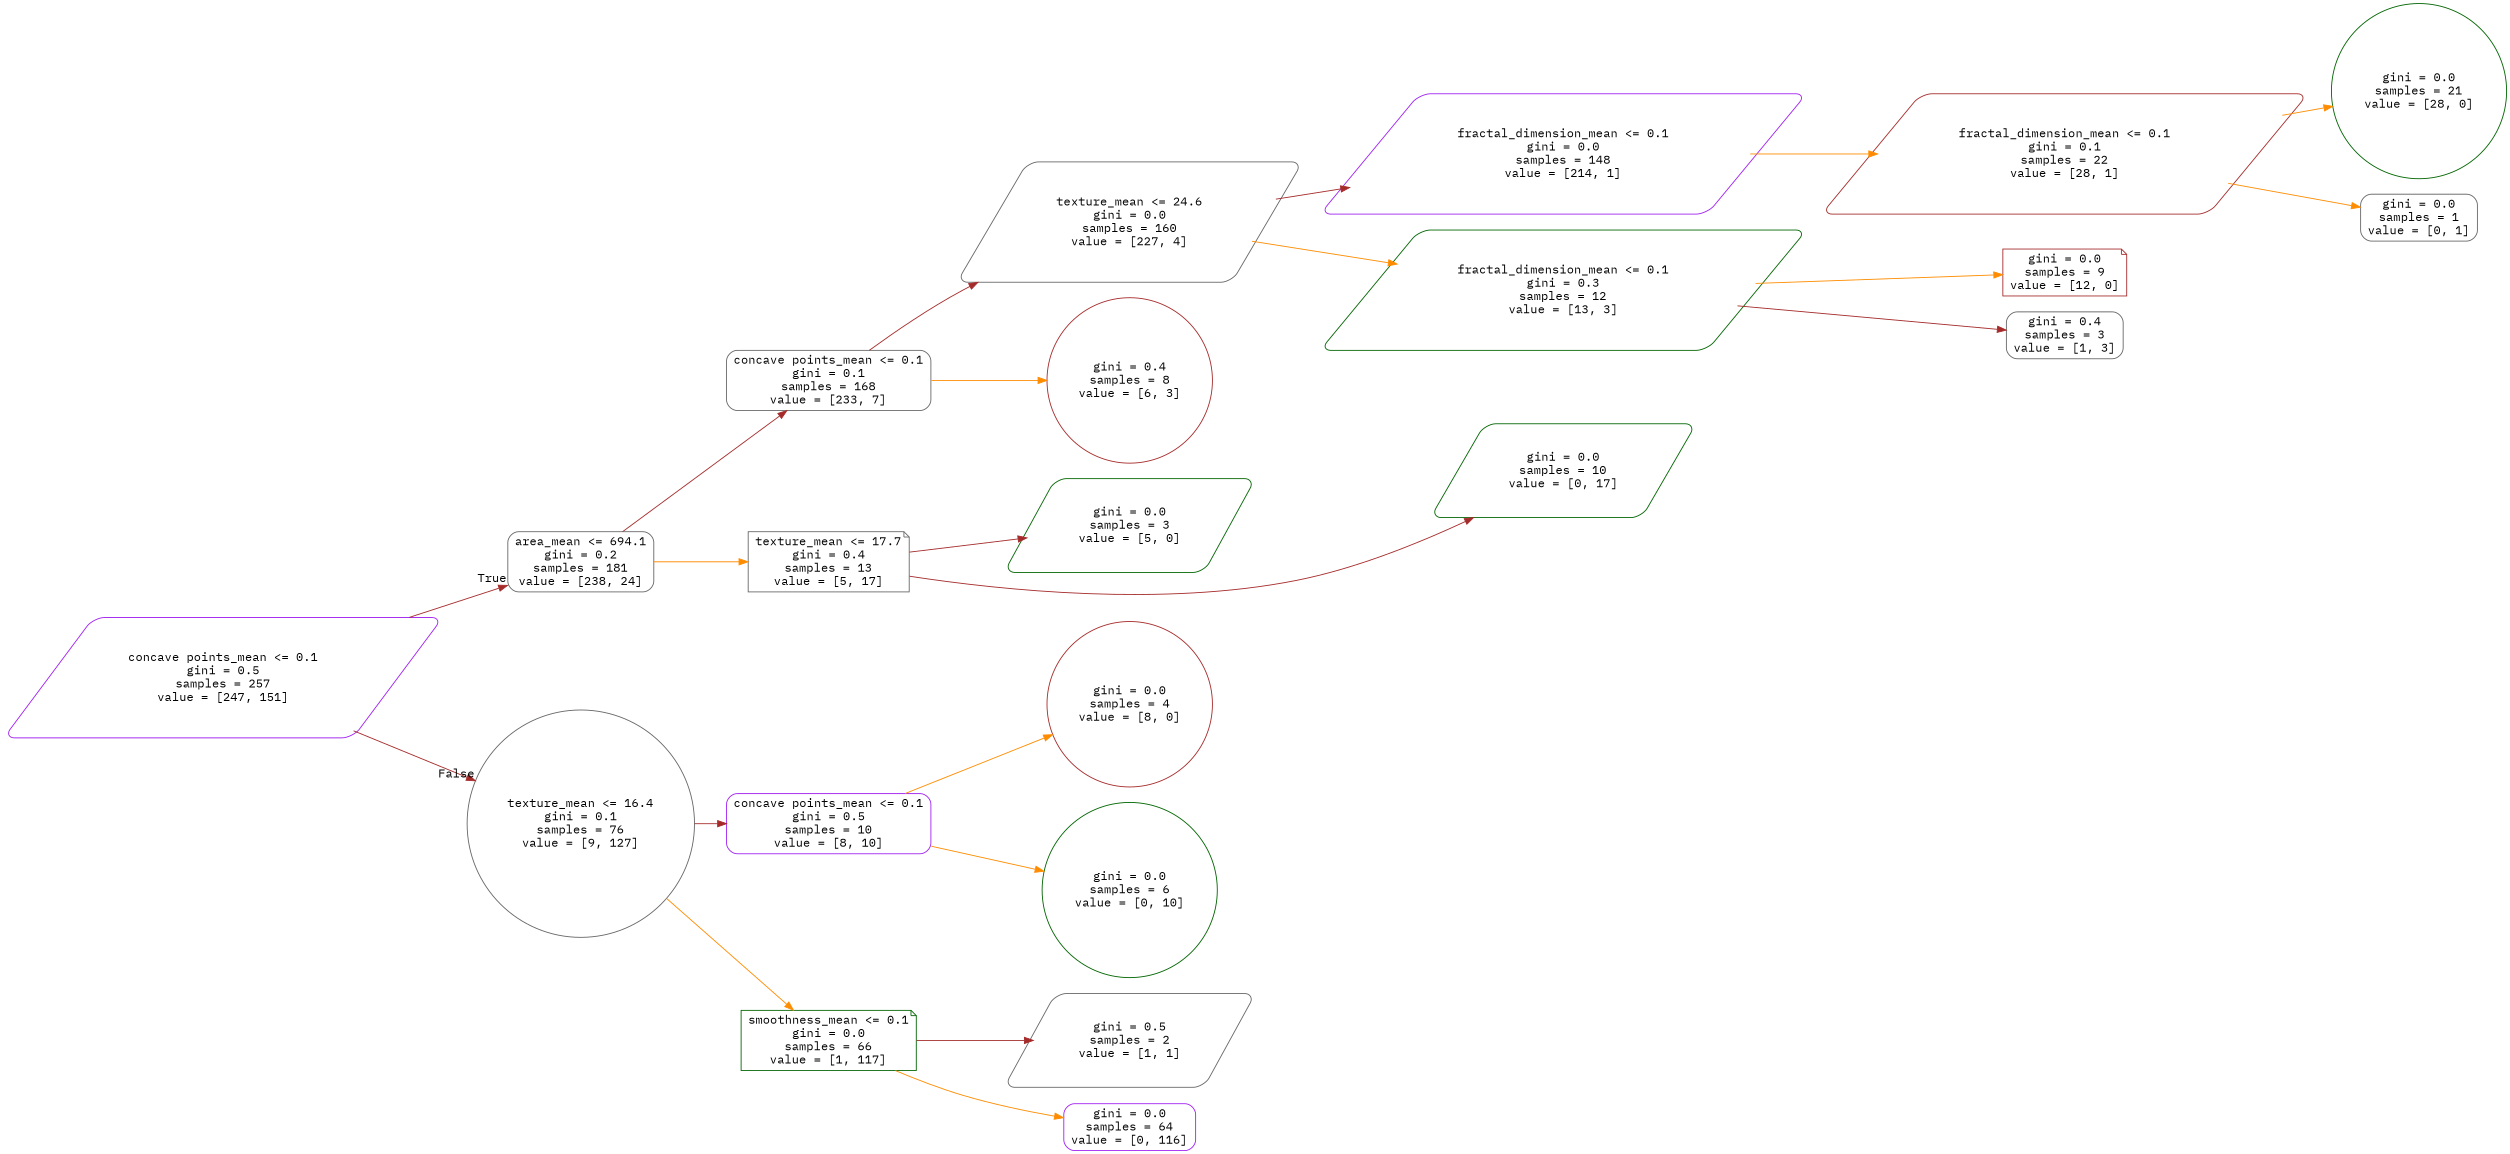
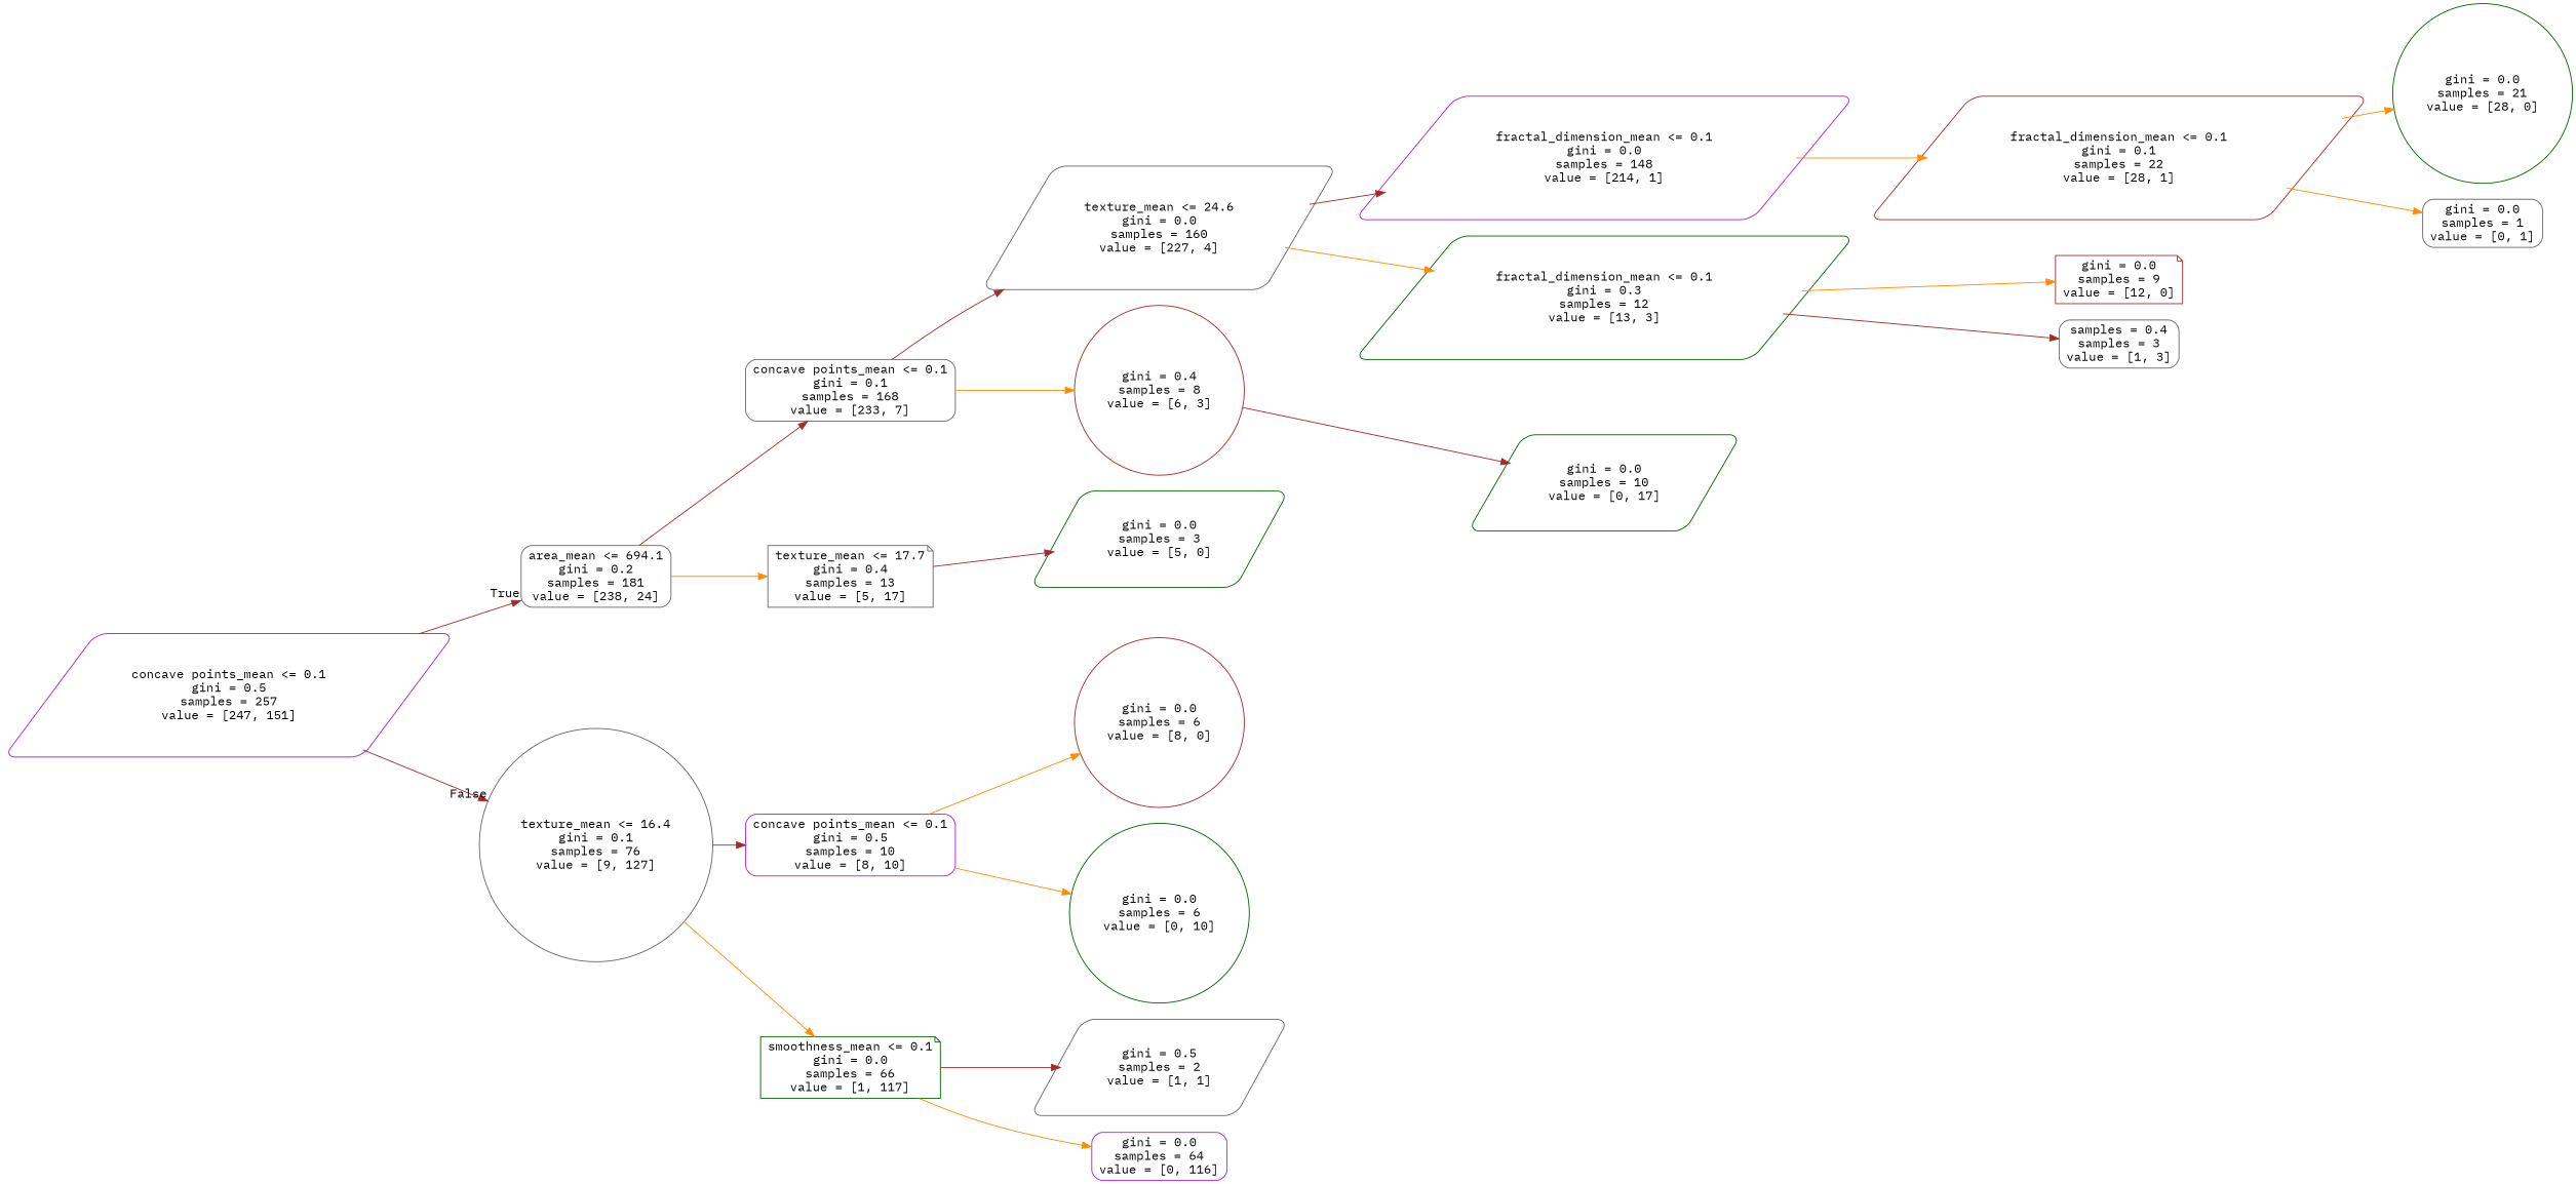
  digraph {
    fontname="IBM Plex Mono"
    rankdir=LR
    node [color=gray40 fontname="IBM Plex Mono" shape=parallelogram style=rounded]
    edge [color=darkorange fontname="IBM Plex Mono"]
    n1 [color=purple label="concave points_mean <= 0.1\ngini = 0.5\nsamples = 257\nvalue = [247, 151]"]
    n2 [label="area_mean <= 694.1\ngini = 0.2\nsamples = 181\nvalue = [238, 24]" shape=box]
    n3 [label="texture_mean <= 16.4\ngini = 0.1\nsamples = 76\nvalue = [9, 127]" shape=circle]
    n4 [label="concave points_mean <= 0.1\ngini = 0.1\nsamples = 168\nvalue = [233, 7]" shape=box]
    n5 [label="texture_mean <= 17.7\ngini = 0.4\nsamples = 13\nvalue = [5, 17]" shape=note]
    n6 [color=purple label="concave points_mean <= 0.1\ngini = 0.5\nsamples = 10\nvalue = [8, 10]" shape=box]
    n7 [color=darkgreen label="smoothness_mean <= 0.1\ngini = 0.0\nsamples = 66\nvalue = [1, 117]" shape=note]
    n8 [label="texture_mean <= 24.6\ngini = 0.0\nsamples = 160\nvalue = [227, 4]"]
    n9 [color=brown label="gini = 0.4\nsamples = 8\nvalue = [6, 3]" shape=circle]
    n10 [color=darkgreen label="gini = 0.0\nsamples = 3\nvalue = [5, 0]"]
    n11 [color=darkgreen label="gini = 0.0\nsamples = 10\nvalue = [0, 17]"]
    n12 [color=purple label="fractal_dimension_mean <= 0.1\ngini = 0.0\nsamples = 148\nvalue = [214, 1]"]
    n13 [color=darkgreen label="fractal_dimension_mean <= 0.1\ngini = 0.3\nsamples = 12\nvalue = [13, 3]"]
    n14 [color=brown label="fractal_dimension_mean <= 0.1\ngini = 0.1\nsamples = 22\nvalue = [28, 1]"]
    n15 [color=brown label="gini = 0.0\nsamples = 9\nvalue = [12, 0]" shape=note]
-   n16 [label="gini = 0.4\nsamples = 3\nvalue = [1, 3]" shape=box]
+   n16 [label="samples = 0.4\nsamples = 3\nvalue = [1, 3]" shape=box]
    n17 [color=darkgreen label="gini = 0.0\nsamples = 21\nvalue = [28, 0]" shape=circle]
    n18 [label="gini = 0.0\nsamples = 1\nvalue = [0, 1]" shape=box]
-   n19 [color=brown label="gini = 0.0\nsamples = 4\nvalue = [8, 0]" shape=circle]
+   n19 [color=brown label="gini = 0.0\nsamples = 6\nvalue = [8, 0]" shape=circle]
    n20 [color=darkgreen label="gini = 0.0\nsamples = 6\nvalue = [0, 10]" shape=circle]
    n21 [label="gini = 0.5\nsamples = 2\nvalue = [1, 1]"]
    n22 [color=purple label="gini = 0.0\nsamples = 64\nvalue = [0, 116]" shape=box]
    n1 -> n2 [color=brown headlabel=True labelangle=45 labeldistance=2.5]
    n1 -> n3 [color=brown headlabel=False labelangle=-45 labeldistance=2.5]
    n2 -> n4 [color=brown]
    n2 -> n5
    n3 -> n6 [color=brown]
    n3 -> n7
    n4 -> n8 [color=brown]
    n4 -> n9
    n5 -> n10 [color=brown]
-   n5 -> n11 [color=brown]
+   n9 -> n11 [color=brown]
    n6 -> n19
    n6 -> n20
    n7 -> n21 [color=brown]
    n7 -> n22
    n8 -> n12 [color=brown]
    n8 -> n13
    n12 -> n14
    n13 -> n15
    n13 -> n16 [color=brown]
    n14 -> n17
    n14 -> n18
  }
